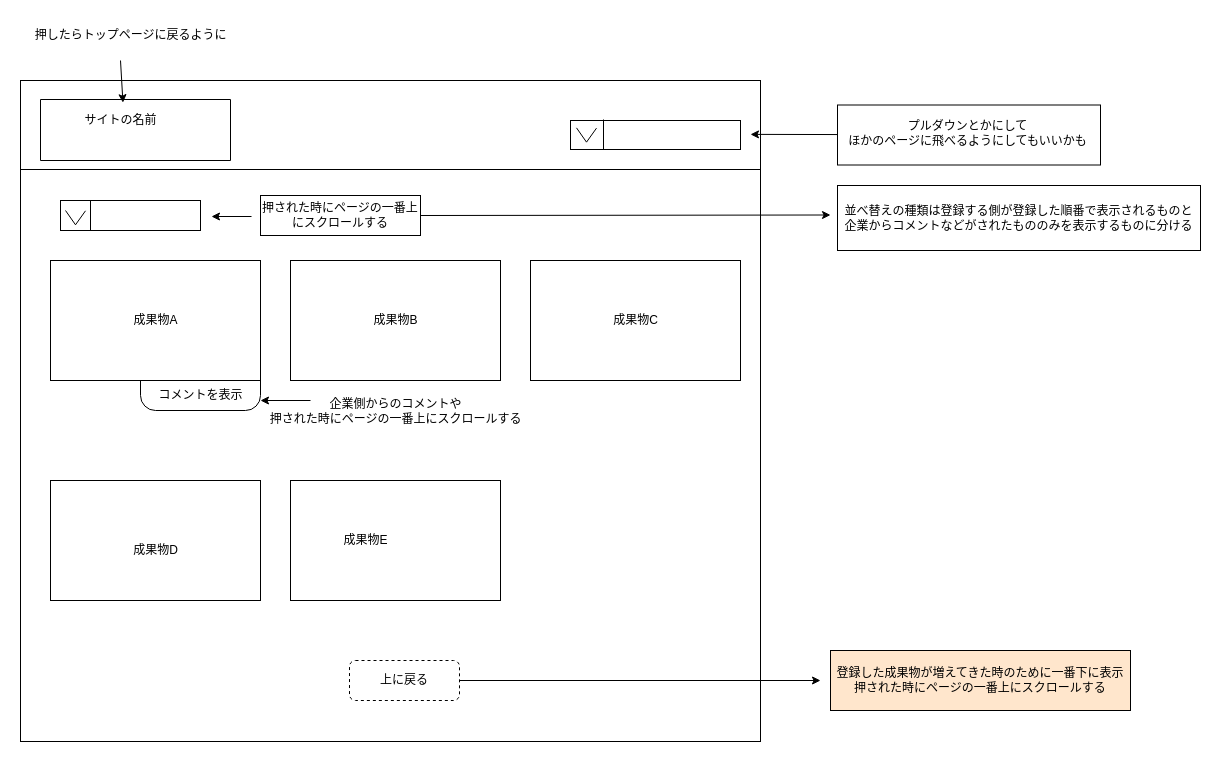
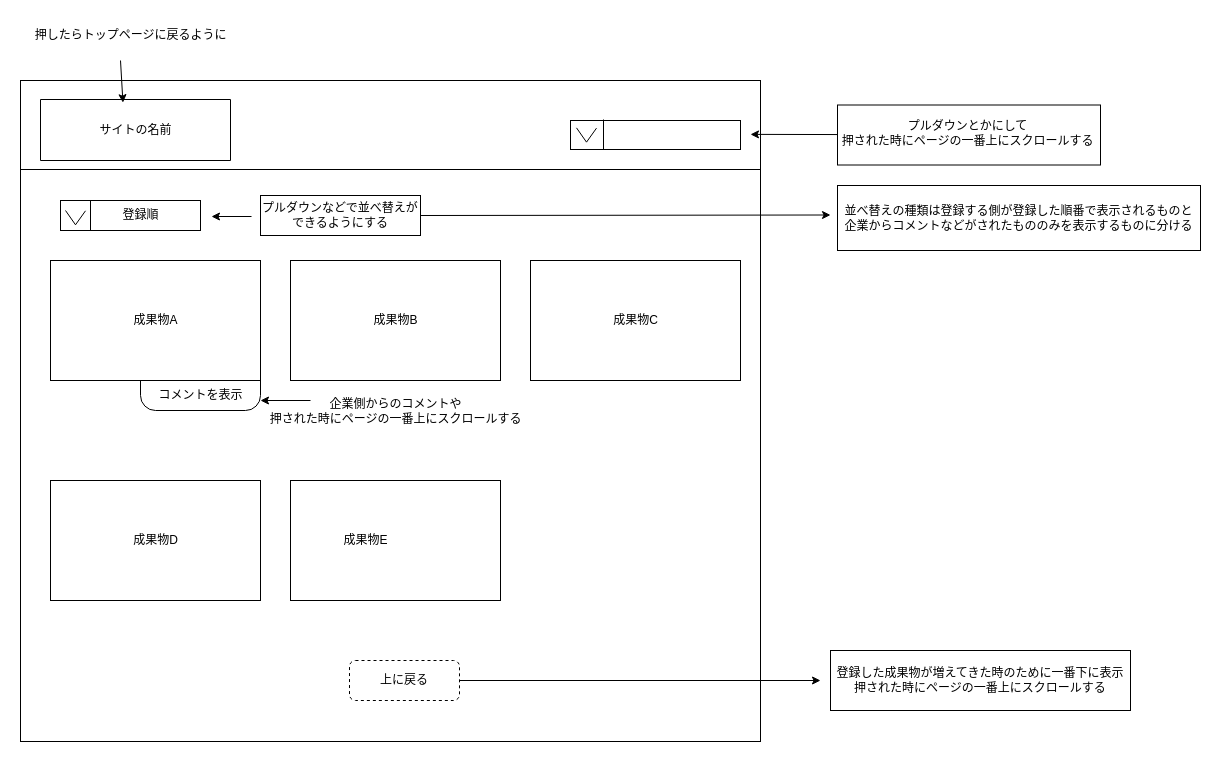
  <mxCell id="0" />
  <mxCell id="1" parent="0" />
  <mxCell id="2" value="" style="rounded=0;whiteSpace=wrap;html=1;" vertex="1" parent="1"><mxGeometry x="20" y="80" width="740" height="661" as="geometry" /></mxCell>
  <mxCell id="3" value="" style="rounded=1;whiteSpace=wrap;html=1;arcSize=25;" vertex="1" parent="1"><mxGeometry x="140" y="350" width="120" height="60" as="geometry" /></mxCell>
  <mxCell id="4" value="" style="endArrow=none;html=1;rounded=0;" edge="1" parent="1"><mxGeometry width="50" height="50" relative="1" as="geometry"><mxPoint x="20" y="169" as="sourcePoint" /><mxPoint x="760" y="169" as="targetPoint" /></mxGeometry></mxCell>
  <mxCell id="5" value="" style="verticalLabelPosition=bottom;verticalAlign=top;html=1;shape=mxgraph.basic.rect;fillColor2=none;strokeWidth=1;size=20;indent=5;" vertex="1" parent="1"><mxGeometry x="40" y="99" width="190" height="61" as="geometry" /></mxCell>
  <mxCell id="6" value="" style="endArrow=classic;html=1;rounded=0;entryX=0.434;entryY=0.052;entryDx=0;entryDy=0;entryPerimeter=0;" edge="1" parent="1" target="5"><mxGeometry width="50" height="50" relative="1" as="geometry"><mxPoint x="120" y="60" as="sourcePoint" /><mxPoint x="170" y="10" as="targetPoint" /></mxGeometry></mxCell>
  <mxCell id="7" value="押したらトップページに戻るように" style="text;html=1;align=center;verticalAlign=middle;resizable=0;points=[];autosize=1;strokeColor=none;fillColor=none;" vertex="1" parent="1"><mxGeometry x="20" y="20" width="220" height="30" as="geometry" /></mxCell>
  <mxCell id="8" value="" style="rounded=0;whiteSpace=wrap;html=1;" vertex="1" parent="1"><mxGeometry x="570" y="120" width="170" height="29" as="geometry" /></mxCell>
  <mxCell id="9" value="" style="endArrow=none;html=1;rounded=0;" edge="1" parent="1"><mxGeometry width="50" height="50" relative="1" as="geometry"><mxPoint x="603" y="149" as="sourcePoint" /><mxPoint x="603" y="119" as="targetPoint" /></mxGeometry></mxCell>
  <mxCell id="10" value="" style="endArrow=none;html=1;rounded=0;" edge="1" parent="1" source="2"><mxGeometry width="50" height="50" relative="1" as="geometry"><mxPoint x="710" y="310" as="sourcePoint" /><mxPoint x="760" y="260" as="targetPoint" /></mxGeometry></mxCell>
  <mxCell id="11" value="" style="endArrow=none;html=1;rounded=0;" edge="1" parent="1"><mxGeometry width="50" height="50" relative="1" as="geometry"><mxPoint x="576" y="127.35" as="sourcePoint" /><mxPoint x="596" y="127.65" as="targetPoint" /><Array as="points"><mxPoint x="586" y="141.65" /></Array></mxGeometry></mxCell>
  <mxCell id="12" value="" style="endArrow=classic;html=1;rounded=0;entryX=1.002;entryY=0.089;entryDx=0;entryDy=0;entryPerimeter=0;" edge="1" parent="1"><mxGeometry width="50" height="50" relative="1" as="geometry"><mxPoint x="838.52" y="134.05" as="sourcePoint" /><mxPoint x="750" y="133.879" as="targetPoint" /></mxGeometry></mxCell>
  <mxCell id="13" value="" style="rounded=0;whiteSpace=wrap;html=1;fillColor=#FFFFFF;" vertex="1" parent="1"><mxGeometry x="837" y="104.5" width="263" height="60" as="geometry" /></mxCell>
- <mxCell id="14" value="プルダウンとかにして&lt;div&gt;ほかのページに飛べるようにしてもいいかも&lt;/div&gt;" style="text;html=1;align=center;verticalAlign=middle;resizable=0;points=[];autosize=1;strokeColor=none;fillColor=none;" vertex="1" parent="1"><mxGeometry x="837" y="113" width="260" height="40" as="geometry" /></mxCell>
+ <mxCell id="14" value="プルダウンとかにして&lt;div&gt;押された時にページの一番上にスクロールする&lt;/div&gt;" style="text;html=1;align=center;verticalAlign=middle;resizable=0;points=[];autosize=1;strokeColor=none;fillColor=none;" vertex="1" parent="1"><mxGeometry x="837" y="113" width="260" height="40" as="geometry" /></mxCell>
  <mxCell id="15" value="" style="rounded=0;whiteSpace=wrap;html=1;" vertex="1" parent="1"><mxGeometry x="50" y="260" width="210" height="120" as="geometry" /></mxCell>
  <mxCell id="16" value="" style="rounded=0;whiteSpace=wrap;html=1;" vertex="1" parent="1"><mxGeometry x="290" y="260" width="210" height="120" as="geometry" /></mxCell>
  <mxCell id="17" value="" style="rounded=0;whiteSpace=wrap;html=1;" vertex="1" parent="1"><mxGeometry x="530" y="260" width="210" height="120" as="geometry" /></mxCell>
  <mxCell id="18" value="成果物&lt;span style=&quot;color: rgba(0, 0, 0, 0); font-family: monospace; font-size: 0px; text-align: start;&quot;&gt;%3CmxGraphModel%3E%3Croot%3E%3CmxCell%20id%3D%220%22%2F%3E%3CmxCell%20id%3D%221%22%20parent%3D%220%22%2F%3E%3CmxCell%20id%3D%222%22%20value%3D%22%22%20style%3D%22rounded%3D0%3BwhiteSpace%3Dwrap%3Bhtml%3D1%3B%22%20vertex%3D%221%22%20parent%3D%221%22%3E%3CmxGeometry%20x%3D%2270%22%20y%3D%22250%22%20width%3D%22210%22%20height%3D%22120%22%20as%3D%22geometry%22%2F%3E%3C%2FmxCell%3E%3C%2Froot%3E%3C%2FmxGraphModel%3E&lt;/span&gt;&lt;span style=&quot;color: rgba(0, 0, 0, 0); font-family: monospace; font-size: 0px; text-align: start;&quot;&gt;%3CmxGraphModel%3E%3Croot%3E%3CmxCell%20id%3D%220%22%2F%3E%3CmxCell%20id%3D%221%22%20parent%3D%220%22%2F%3E%3CmxCell%20id%3D%222%22%20value%3D%22%22%20style%3D%22rounded%3D0%3BwhiteSpace%3Dwrap%3Bhtml%3D1%3B%22%20vertex%3D%221%22%20parent%3D%221%22%3E%3CmxGeometry%20x%3D%2270%22%20y%3D%22250%22%20width%3D%22210%22%20height%3D%22120%22%20as%3D%22geometry%22%2F%3E%3C%2FmxCell%3E%3C%2Froot%3E%3C%2FmxGraphModel%3E&lt;/span&gt;&lt;span style=&quot;color: rgba(0, 0, 0, 0); font-family: monospace; font-size: 0px; text-align: start;&quot;&gt;%3CmxGraphModel%3E%3Croot%3E%3CmxCell%20id%3D%220%22%2F%3E%3CmxCell%20id%3D%221%22%20parent%3D%220%22%2F%3E%3CmxCell%20id%3D%222%22%20value%3D%22%22%20style%3D%22rounded%3D0%3BwhiteSpace%3Dwrap%3Bhtml%3D1%3B%22%20vertex%3D%221%22%20parent%3D%221%22%3E%3CmxGeometry%20x%3D%2270%22%20y%3D%22250%22%20width%3D%22210%22%20height%3D%22120%22%20as%3D%22geometry%22%2F%3E%3C%2FmxCell%3E%3C%2Froot%3E%3C%2FmxGraphModel%3E&lt;/span&gt;A" style="text;html=1;align=center;verticalAlign=middle;resizable=0;points=[];autosize=1;strokeColor=none;fillColor=none;" vertex="1" parent="1"><mxGeometry x="120" y="305" width="70" height="30" as="geometry" /></mxCell>
  <mxCell id="19" value="成果物B" style="text;html=1;align=center;verticalAlign=middle;resizable=0;points=[];autosize=1;strokeColor=none;fillColor=none;" vertex="1" parent="1"><mxGeometry x="360" y="305" width="70" height="30" as="geometry" /></mxCell>
  <mxCell id="20" value="成果物C" style="text;html=1;align=center;verticalAlign=middle;resizable=0;points=[];autosize=1;strokeColor=none;fillColor=none;" vertex="1" parent="1"><mxGeometry x="600" y="305" width="70" height="30" as="geometry" /></mxCell>
  <mxCell id="21" value="" style="rounded=0;whiteSpace=wrap;html=1;" vertex="1" parent="1"><mxGeometry x="50" y="480" width="210" height="120" as="geometry" /></mxCell>
  <mxCell id="22" value="" style="rounded=0;whiteSpace=wrap;html=1;" vertex="1" parent="1"><mxGeometry x="290" y="480" width="210" height="120" as="geometry" /></mxCell>
- <mxCell id="23" value="成果物D" style="text;html=1;align=center;verticalAlign=middle;resizable=0;points=[];autosize=1;strokeColor=none;fillColor=none;" vertex="1" parent="1"><mxGeometry x="120" y="535" width="70" height="30" as="geometry" /></mxCell>
+ <mxCell id="23" value="成果物D" style="text;html=1;align=center;verticalAlign=middle;resizable=0;points=[];autosize=1;strokeColor=none;fillColor=none;" vertex="1" parent="1"><mxGeometry x="120" y="525" width="70" height="30" as="geometry" /></mxCell>
  <mxCell id="24" value="成果物E" style="text;html=1;align=center;verticalAlign=middle;resizable=0;points=[];autosize=1;strokeColor=none;fillColor=none;" vertex="1" parent="1"><mxGeometry x="330" y="525" width="70" height="30" as="geometry" /></mxCell>
  <mxCell id="25" value="" style="endArrow=classic;html=1;rounded=0;" edge="1" parent="1"><mxGeometry width="50" height="50" relative="1" as="geometry"><mxPoint x="310" y="400" as="sourcePoint" /><mxPoint x="260" y="400" as="targetPoint" /></mxGeometry></mxCell>
  <mxCell id="26" value="コメントを表示" style="text;html=1;align=center;verticalAlign=middle;resizable=0;points=[];autosize=1;strokeColor=none;fillColor=none;" vertex="1" parent="1"><mxGeometry x="145" y="380" width="110" height="30" as="geometry" /></mxCell>
  <mxCell id="27" value="企業側からのコメントや&lt;div&gt;押された時にページの一番上にスクロールする&lt;/div&gt;" style="text;html=1;align=center;verticalAlign=middle;resizable=0;points=[];autosize=1;strokeColor=none;fillColor=none;" vertex="1" parent="1"><mxGeometry x="275" y="390.5" width="240" height="40" as="geometry" /></mxCell>
- <mxCell id="28" value="サイトの名前" style="text;html=1;align=center;verticalAlign=middle;resizable=0;points=[];autosize=1;strokeColor=none;fillColor=none;" vertex="1" parent="1"><mxGeometry x="70" y="104.5" width="100" height="30" as="geometry" /></mxCell>
+ <mxCell id="28" value="サイトの名前" style="text;html=1;align=center;verticalAlign=middle;resizable=0;points=[];autosize=1;strokeColor=none;fillColor=none;" vertex="1" parent="1"><mxGeometry x="85" y="114.5" width="100" height="30" as="geometry" /></mxCell>
  <mxCell id="29" value="" style="rounded=0;whiteSpace=wrap;html=1;" vertex="1" parent="1"><mxGeometry x="60" y="200" width="140" height="30" as="geometry" /></mxCell>
  <mxCell id="30" value="" style="endArrow=none;html=1;rounded=0;" edge="1" parent="1"><mxGeometry width="50" height="50" relative="1" as="geometry"><mxPoint x="90" y="230" as="sourcePoint" /><mxPoint x="90" y="200" as="targetPoint" /></mxGeometry></mxCell>
  <mxCell id="31" value="" style="endArrow=none;html=1;rounded=0;" edge="1" parent="1"><mxGeometry width="50" height="50" relative="1" as="geometry"><mxPoint x="65" y="210" as="sourcePoint" /><mxPoint x="85" y="210.3" as="targetPoint" /><Array as="points"><mxPoint x="75" y="224.3" /></Array></mxGeometry></mxCell>
+ <mxCell id="32" value="登録順" style="text;html=1;align=center;verticalAlign=middle;resizable=0;points=[];autosize=1;strokeColor=none;fillColor=none;" vertex="1" parent="1"><mxGeometry x="110" y="200" width="60" height="30" as="geometry" /></mxCell>
  <mxCell id="33" value="" style="endArrow=classic;html=1;rounded=0;" edge="1" parent="1"><mxGeometry width="50" height="50" relative="1" as="geometry"><mxPoint x="251" y="216" as="sourcePoint" /><mxPoint x="211" y="216" as="targetPoint" /></mxGeometry></mxCell>
  <mxCell id="34" style="edgeStyle=orthogonalEdgeStyle;rounded=0;orthogonalLoop=1;jettySize=auto;html=1;exitX=1;exitY=0.5;exitDx=0;exitDy=0;" edge="1" parent="1" source="35"><mxGeometry relative="1" as="geometry"><mxPoint x="830" y="214.5" as="targetPoint" /></mxGeometry></mxCell>
- <mxCell id="35" value="押された時にページの一番上にスクロールする" style="whiteSpace=wrap;html=1;" vertex="1" parent="1"><mxGeometry x="260" y="195" width="160" height="40" as="geometry" /></mxCell>
+ <mxCell id="35" value="プルダウンなどで並べ替えができるようにする" style="whiteSpace=wrap;html=1;" vertex="1" parent="1"><mxGeometry x="260" y="195" width="160" height="40" as="geometry" /></mxCell>
  <mxCell id="36" value="並べ替えの種類は登録する側が登録した順番で表示されるものと&lt;div&gt;&lt;span style=&quot;background-color: transparent; color: light-dark(rgb(0, 0, 0), rgb(255, 255, 255));&quot;&gt;企業からコメントなどがされたもののみを表示するものに分ける&lt;/span&gt;&lt;/div&gt;" style="whiteSpace=wrap;html=1;" vertex="1" parent="1"><mxGeometry x="837" y="185" width="363" height="65" as="geometry" /></mxCell>
  <mxCell id="37" style="edgeStyle=orthogonalEdgeStyle;rounded=0;orthogonalLoop=1;jettySize=auto;html=1;" edge="1" parent="1" source="38"><mxGeometry relative="1" as="geometry"><mxPoint x="820" y="680" as="targetPoint" /></mxGeometry></mxCell>
  <mxCell id="38" value="上に戻る" style="rounded=1;whiteSpace=wrap;html=1;dashed=1;" vertex="1" parent="1"><mxGeometry x="349" y="660" width="110" height="40" as="geometry" /></mxCell>
- <mxCell id="39" value="登録した成果物が増えてきた時のために一番下に表示&lt;div&gt;押された時にページの一番上にスクロールする&lt;/div&gt;" style="whiteSpace=wrap;html=1;fillColor=#ffe6cc;" vertex="1" parent="1"><mxGeometry x="830" y="650" width="300" height="60" as="geometry" /></mxCell>
+ <mxCell id="39" value="登録した成果物が増えてきた時のために一番下に表示&lt;div&gt;押された時にページの一番上にスクロールする&lt;/div&gt;" style="whiteSpace=wrap;html=1;" vertex="1" parent="1"><mxGeometry x="830" y="650" width="300" height="60" as="geometry" /></mxCell>
